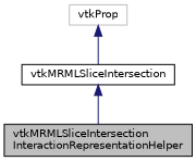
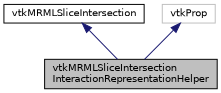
  digraph {
    node [color=black fontname=Helvetica fontsize=10 shape=record]
    edge [color=midnightblue dir=back fontname=Helvetica fontsize=10 labelfontname=Helvetica labelfontsize=10 style=solid]
    n1 [fillcolor=grey75 fontcolor=black height=0.2 label="vtkMRMLSliceIntersection\lInteractionRepresentationHelper" style=filled width=0.4]
    n2 [height=0.2 label=vtkMRMLSliceIntersection width=0.4]
    n3 [color=grey75 height=0.2 label=vtkProp width=0.4]
    n2 -> n1
-   n3 -> n2
+   n3 -> n1
  }
